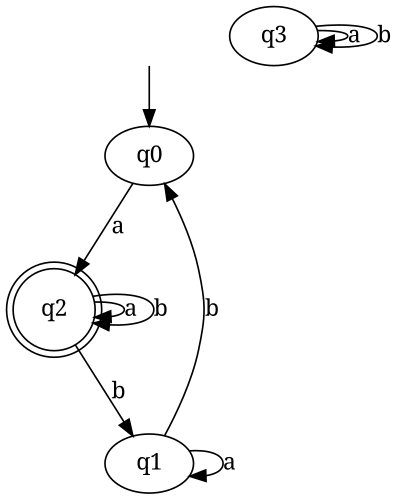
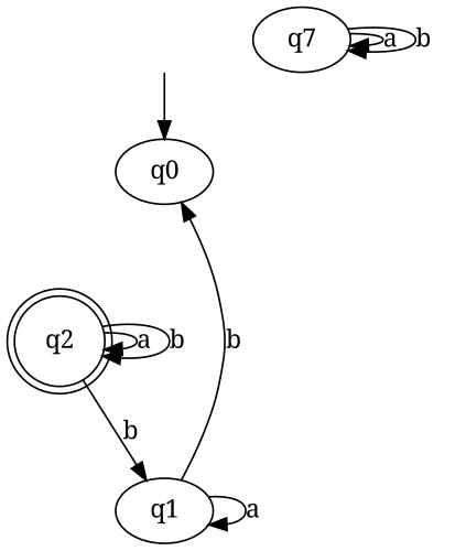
  digraph {
    fontname="Noto Serif"
    node [fontname="Noto Serif"]
    edge [fontname="Noto Serif"]
    start [style=invis]
    q0
    q2 [shape=doublecircle]
    q1
-   q3
+   q3 [label=q7]
    start -> q0
-   q0 -> q2 [label=a]
    q2 -> q2 [label=a]
    q2 -> q2 [label=b]
    q2 -> q1 [label=b]
    q1 -> q0 [label=b]
    q1 -> q1 [label=a]
    q3 -> q3 [label=a]
    q3 -> q3 [label=b]
  }
